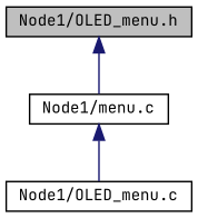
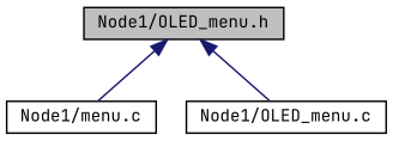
  digraph {
    fontname="JetBrains Mono"
    node [color=black fillcolor=white fontname="JetBrains Mono" fontsize=10 shape=record style=filled]
    edge [color=midnightblue dir=back fontname="JetBrains Mono" fontsize=10 labelfontname=Helvetica labelfontsize=10 style=solid]
    n1 [fillcolor=grey75 fontcolor=black height=0.2 label="Node1/OLED_menu.h" width=0.4]
    n2 [height=0.2 label="Node1/menu.c" width=0.4]
    n3 [height=0.2 label="Node1/OLED_menu.c" width=0.4]
    n1 -> n2
-   n2 -> n3
+   n1 -> n3
  }
